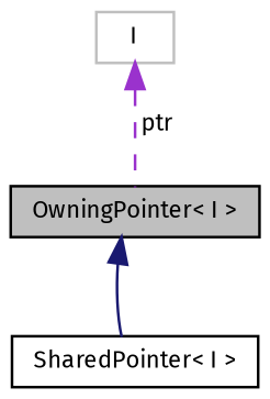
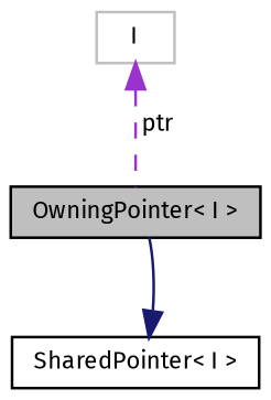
  digraph {
    fontname="Fira Sans"
    node [color=black fontname="Fira Sans" fontsize=9 shape=record]
    edge [dir=back fontname="Fira Sans" fontsize=9 labelfontname=Arial labelfontsize=9]
    n1 [fillcolor=grey75 fontcolor=black height=0.2 label="OwningPointer\< I \>" style=filled width=0.4]
    n2 [height=0.2 label="SharedPointer\< I \>" width=0.4]
    n3 [color=grey75 height=0.2 label=I width=0.4]
-   n1 -> n2 [color=midnightblue style=solid]
+   n2 -> n1 [color=midnightblue style=solid]
    n3 -> n1 [color=darkorchid3 label=" ptr" style=dashed]
  }
